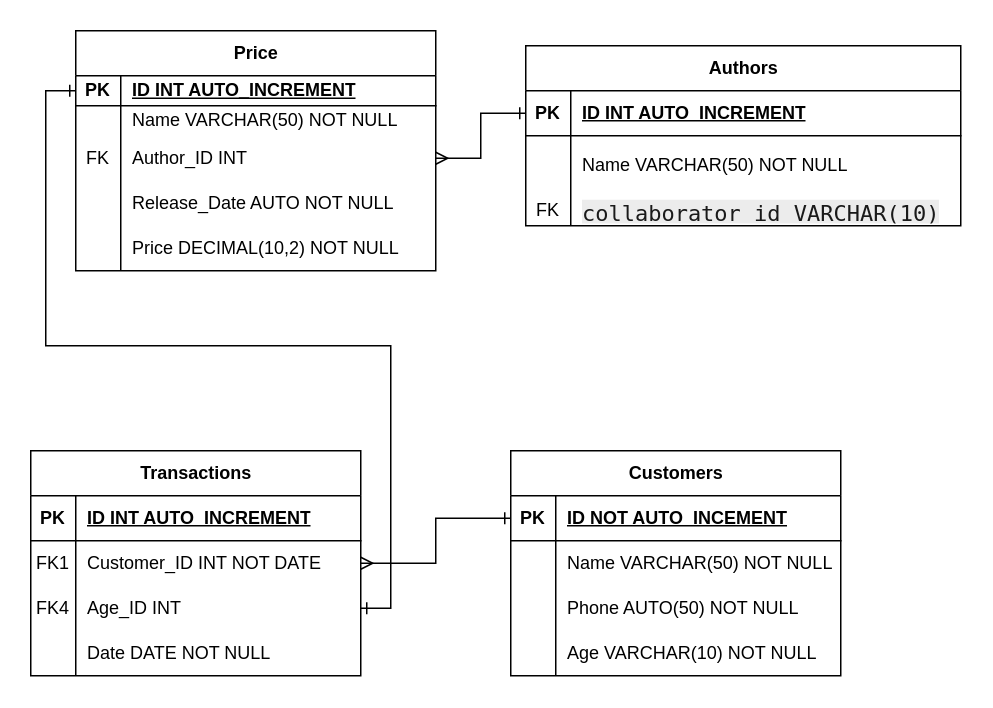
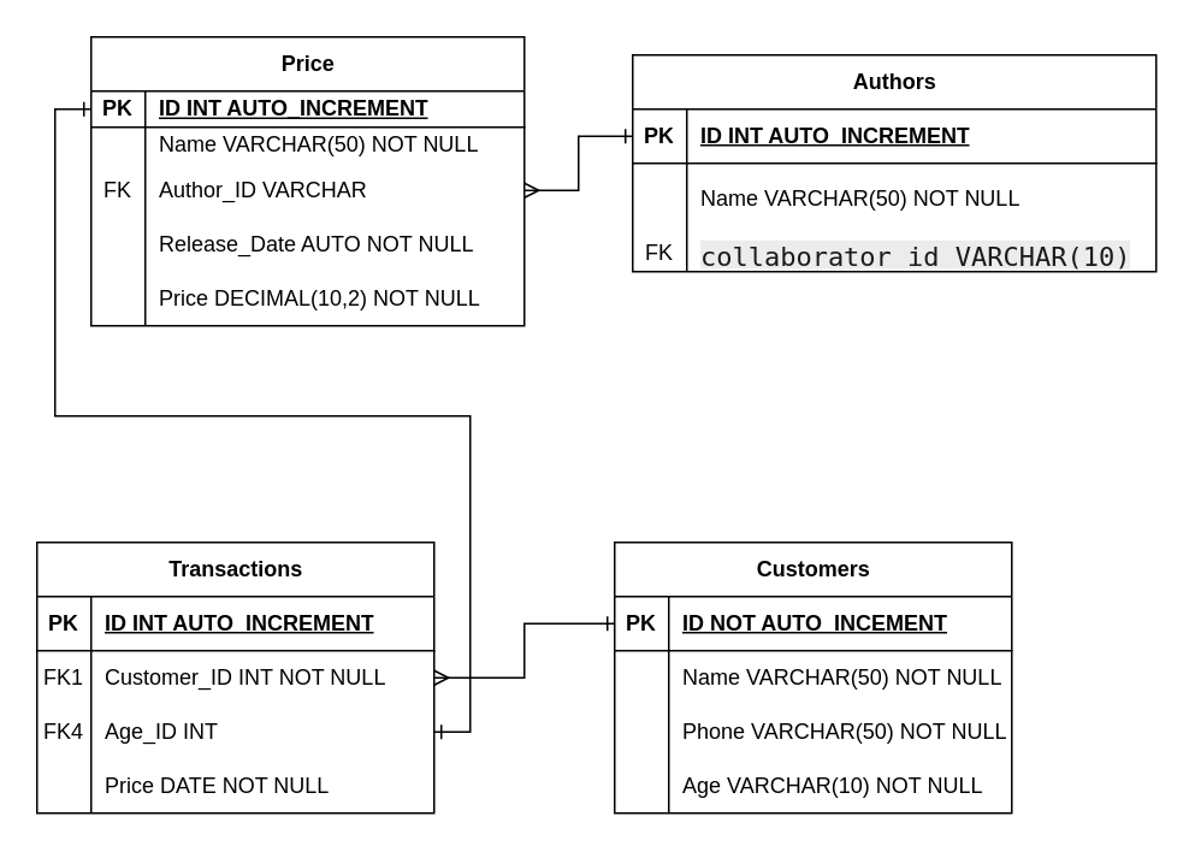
  <mxCell id="0" />
  <mxCell id="1" parent="0" />
  <mxCell id="2" value="Price" style="shape=table;startSize=30;container=1;collapsible=1;childLayout=tableLayout;fixedRows=1;rowLines=0;fontStyle=1;align=center;resizeLast=1;html=1;" vertex="1" parent="1"><mxGeometry x="50" y="20" width="240" height="160" as="geometry" /></mxCell>
  <mxCell id="3" value="" style="shape=tableRow;horizontal=0;startSize=0;swimlaneHead=0;swimlaneBody=0;fillColor=none;collapsible=0;dropTarget=0;points=[[0,0.5],[1,0.5]];portConstraint=eastwest;top=0;left=0;right=0;bottom=1;" vertex="1" parent="2"><mxGeometry y="30" width="240" height="20" as="geometry" /></mxCell>
  <mxCell id="4" value="PK" style="shape=partialRectangle;connectable=0;fillColor=none;top=0;left=0;bottom=0;right=0;fontStyle=1;overflow=hidden;whiteSpace=wrap;html=1;" vertex="1" parent="3"><mxGeometry width="30" height="20" as="geometry"><mxRectangle width="30" height="20" as="alternateBounds" /></mxGeometry></mxCell>
  <mxCell id="5" value="ID INT AUTO_INCREMENT" style="shape=partialRectangle;connectable=0;fillColor=none;top=0;left=0;bottom=0;right=0;align=left;spacingLeft=6;fontStyle=5;overflow=hidden;whiteSpace=wrap;html=1;" vertex="1" parent="3"><mxGeometry x="30" width="210" height="20" as="geometry"><mxRectangle width="210" height="20" as="alternateBounds" /></mxGeometry></mxCell>
  <mxCell id="6" value="" style="shape=tableRow;horizontal=0;startSize=0;swimlaneHead=0;swimlaneBody=0;fillColor=none;collapsible=0;dropTarget=0;points=[[0,0.5],[1,0.5]];portConstraint=eastwest;top=0;left=0;right=0;bottom=0;" vertex="1" parent="2"><mxGeometry y="50" width="240" height="20" as="geometry" /></mxCell>
  <mxCell id="7" value="" style="shape=partialRectangle;connectable=0;fillColor=none;top=0;left=0;bottom=0;right=0;editable=1;overflow=hidden;whiteSpace=wrap;html=1;" vertex="1" parent="6"><mxGeometry width="30" height="20" as="geometry"><mxRectangle width="30" height="20" as="alternateBounds" /></mxGeometry></mxCell>
  <mxCell id="8" value="Name VARCHAR(50) NOT NULL" style="shape=partialRectangle;connectable=0;fillColor=none;top=0;left=0;bottom=0;right=0;align=left;spacingLeft=6;overflow=hidden;whiteSpace=wrap;html=1;" vertex="1" parent="6"><mxGeometry x="30" width="210" height="20" as="geometry"><mxRectangle width="210" height="20" as="alternateBounds" /></mxGeometry></mxCell>
  <mxCell id="9" value="" style="shape=tableRow;horizontal=0;startSize=0;swimlaneHead=0;swimlaneBody=0;fillColor=none;collapsible=0;dropTarget=0;points=[[0,0.5],[1,0.5]];portConstraint=eastwest;top=0;left=0;right=0;bottom=0;" vertex="1" parent="2"><mxGeometry y="70" width="240" height="30" as="geometry" /></mxCell>
  <mxCell id="10" value="FK" style="shape=partialRectangle;connectable=0;fillColor=none;top=0;left=0;bottom=0;right=0;editable=1;overflow=hidden;whiteSpace=wrap;html=1;" vertex="1" parent="9"><mxGeometry width="30" height="30" as="geometry"><mxRectangle width="30" height="30" as="alternateBounds" /></mxGeometry></mxCell>
- <mxCell id="11" value="Author_ID INT" style="shape=partialRectangle;connectable=0;fillColor=none;top=0;left=0;bottom=0;right=0;align=left;spacingLeft=6;overflow=hidden;whiteSpace=wrap;html=1;" vertex="1" parent="9"><mxGeometry x="30" width="210" height="30" as="geometry"><mxRectangle width="210" height="30" as="alternateBounds" /></mxGeometry></mxCell>
+ <mxCell id="11" value="Author_ID VARCHAR" style="shape=partialRectangle;connectable=0;fillColor=none;top=0;left=0;bottom=0;right=0;align=left;spacingLeft=6;overflow=hidden;whiteSpace=wrap;html=1;" vertex="1" parent="9"><mxGeometry x="30" width="210" height="30" as="geometry"><mxRectangle width="210" height="30" as="alternateBounds" /></mxGeometry></mxCell>
  <mxCell id="12" value="" style="shape=tableRow;horizontal=0;startSize=0;swimlaneHead=0;swimlaneBody=0;fillColor=none;collapsible=0;dropTarget=0;points=[[0,0.5],[1,0.5]];portConstraint=eastwest;top=0;left=0;right=0;bottom=0;" vertex="1" parent="2"><mxGeometry y="100" width="240" height="30" as="geometry" /></mxCell>
  <mxCell id="13" value="" style="shape=partialRectangle;connectable=0;fillColor=none;top=0;left=0;bottom=0;right=0;editable=1;overflow=hidden;whiteSpace=wrap;html=1;" vertex="1" parent="12"><mxGeometry width="30" height="30" as="geometry"><mxRectangle width="30" height="30" as="alternateBounds" /></mxGeometry></mxCell>
  <mxCell id="14" value="Release_Date AUTO NOT NULL" style="shape=partialRectangle;connectable=0;fillColor=none;top=0;left=0;bottom=0;right=0;align=left;spacingLeft=6;overflow=hidden;whiteSpace=wrap;html=1;" vertex="1" parent="12"><mxGeometry x="30" width="210" height="30" as="geometry"><mxRectangle width="210" height="30" as="alternateBounds" /></mxGeometry></mxCell>
  <mxCell id="15" style="shape=tableRow;horizontal=0;startSize=0;swimlaneHead=0;swimlaneBody=0;fillColor=none;collapsible=0;dropTarget=0;points=[[0,0.5],[1,0.5]];portConstraint=eastwest;top=0;left=0;right=0;bottom=0;" vertex="1" parent="2"><mxGeometry y="130" width="240" height="30" as="geometry" /></mxCell>
  <mxCell id="16" style="shape=partialRectangle;connectable=0;fillColor=none;top=0;left=0;bottom=0;right=0;editable=1;overflow=hidden;whiteSpace=wrap;html=1;" vertex="1" parent="15"><mxGeometry width="30" height="30" as="geometry"><mxRectangle width="30" height="30" as="alternateBounds" /></mxGeometry></mxCell>
  <mxCell id="17" value="Price DECIMAL(10,2) NOT NULL" style="shape=partialRectangle;connectable=0;fillColor=none;top=0;left=0;bottom=0;right=0;align=left;spacingLeft=6;overflow=hidden;whiteSpace=wrap;html=1;" vertex="1" parent="15"><mxGeometry x="30" width="210" height="30" as="geometry"><mxRectangle width="210" height="30" as="alternateBounds" /></mxGeometry></mxCell>
  <mxCell id="18" value="Transactions" style="shape=table;startSize=30;container=1;collapsible=1;childLayout=tableLayout;fixedRows=1;rowLines=0;fontStyle=1;align=center;resizeLast=1;html=1;" vertex="1" parent="1"><mxGeometry x="20" y="300" width="220" height="150" as="geometry" /></mxCell>
  <mxCell id="19" value="" style="shape=tableRow;horizontal=0;startSize=0;swimlaneHead=0;swimlaneBody=0;fillColor=none;collapsible=0;dropTarget=0;points=[[0,0.5],[1,0.5]];portConstraint=eastwest;top=0;left=0;right=0;bottom=1;" vertex="1" parent="18"><mxGeometry y="30" width="220" height="30" as="geometry" /></mxCell>
  <mxCell id="20" value="PK" style="shape=partialRectangle;connectable=0;fillColor=none;top=0;left=0;bottom=0;right=0;fontStyle=1;overflow=hidden;whiteSpace=wrap;html=1;" vertex="1" parent="19"><mxGeometry width="30" height="30" as="geometry"><mxRectangle width="30" height="30" as="alternateBounds" /></mxGeometry></mxCell>
  <mxCell id="21" value="ID INT AUTO_INCREMENT" style="shape=partialRectangle;connectable=0;fillColor=none;top=0;left=0;bottom=0;right=0;align=left;spacingLeft=6;fontStyle=5;overflow=hidden;whiteSpace=wrap;html=1;" vertex="1" parent="19"><mxGeometry x="30" width="190" height="30" as="geometry"><mxRectangle width="190" height="30" as="alternateBounds" /></mxGeometry></mxCell>
  <mxCell id="22" value="" style="shape=tableRow;horizontal=0;startSize=0;swimlaneHead=0;swimlaneBody=0;fillColor=none;collapsible=0;dropTarget=0;points=[[0,0.5],[1,0.5]];portConstraint=eastwest;top=0;left=0;right=0;bottom=0;" vertex="1" parent="18"><mxGeometry y="60" width="220" height="30" as="geometry" /></mxCell>
  <mxCell id="23" value="FK1" style="shape=partialRectangle;connectable=0;fillColor=none;top=0;left=0;bottom=0;right=0;editable=1;overflow=hidden;whiteSpace=wrap;html=1;" vertex="1" parent="22"><mxGeometry width="30" height="30" as="geometry"><mxRectangle width="30" height="30" as="alternateBounds" /></mxGeometry></mxCell>
- <mxCell id="24" value="Customer_ID INT NOT DATE" style="shape=partialRectangle;connectable=0;fillColor=none;top=0;left=0;bottom=0;right=0;align=left;spacingLeft=6;overflow=hidden;whiteSpace=wrap;html=1;" vertex="1" parent="22"><mxGeometry x="30" width="190" height="30" as="geometry"><mxRectangle width="190" height="30" as="alternateBounds" /></mxGeometry></mxCell>
+ <mxCell id="24" value="Customer_ID INT NOT NULL" style="shape=partialRectangle;connectable=0;fillColor=none;top=0;left=0;bottom=0;right=0;align=left;spacingLeft=6;overflow=hidden;whiteSpace=wrap;html=1;" vertex="1" parent="22"><mxGeometry x="30" width="190" height="30" as="geometry"><mxRectangle width="190" height="30" as="alternateBounds" /></mxGeometry></mxCell>
  <mxCell id="25" value="" style="shape=tableRow;horizontal=0;startSize=0;swimlaneHead=0;swimlaneBody=0;fillColor=none;collapsible=0;dropTarget=0;points=[[0,0.5],[1,0.5]];portConstraint=eastwest;top=0;left=0;right=0;bottom=0;" vertex="1" parent="18"><mxGeometry y="90" width="220" height="30" as="geometry" /></mxCell>
  <mxCell id="26" value="FK4" style="shape=partialRectangle;connectable=0;fillColor=none;top=0;left=0;bottom=0;right=0;editable=1;overflow=hidden;whiteSpace=wrap;html=1;" vertex="1" parent="25"><mxGeometry width="30" height="30" as="geometry"><mxRectangle width="30" height="30" as="alternateBounds" /></mxGeometry></mxCell>
  <mxCell id="27" value="Age_ID INT&amp;nbsp;" style="shape=partialRectangle;connectable=0;fillColor=none;top=0;left=0;bottom=0;right=0;align=left;spacingLeft=6;overflow=hidden;whiteSpace=wrap;html=1;" vertex="1" parent="25"><mxGeometry x="30" width="190" height="30" as="geometry"><mxRectangle width="190" height="30" as="alternateBounds" /></mxGeometry></mxCell>
  <mxCell id="28" value="" style="shape=tableRow;horizontal=0;startSize=0;swimlaneHead=0;swimlaneBody=0;fillColor=none;collapsible=0;dropTarget=0;points=[[0,0.5],[1,0.5]];portConstraint=eastwest;top=0;left=0;right=0;bottom=0;" vertex="1" parent="18"><mxGeometry y="120" width="220" height="30" as="geometry" /></mxCell>
  <mxCell id="29" value="" style="shape=partialRectangle;connectable=0;fillColor=none;top=0;left=0;bottom=0;right=0;editable=1;overflow=hidden;whiteSpace=wrap;html=1;" vertex="1" parent="28"><mxGeometry width="30" height="30" as="geometry"><mxRectangle width="30" height="30" as="alternateBounds" /></mxGeometry></mxCell>
- <mxCell id="30" value="Date DATE NOT NULL" style="shape=partialRectangle;connectable=0;fillColor=none;top=0;left=0;bottom=0;right=0;align=left;spacingLeft=6;overflow=hidden;whiteSpace=wrap;html=1;" vertex="1" parent="28"><mxGeometry x="30" width="190" height="30" as="geometry"><mxRectangle width="190" height="30" as="alternateBounds" /></mxGeometry></mxCell>
+ <mxCell id="30" value="Price DATE NOT NULL" style="shape=partialRectangle;connectable=0;fillColor=none;top=0;left=0;bottom=0;right=0;align=left;spacingLeft=6;overflow=hidden;whiteSpace=wrap;html=1;" vertex="1" parent="28"><mxGeometry x="30" width="190" height="30" as="geometry"><mxRectangle width="190" height="30" as="alternateBounds" /></mxGeometry></mxCell>
  <mxCell id="31" value="Authors" style="shape=table;startSize=30;container=1;collapsible=1;childLayout=tableLayout;fixedRows=1;rowLines=0;fontStyle=1;align=center;resizeLast=1;html=1;" vertex="1" parent="1"><mxGeometry x="350" y="30" width="290" height="120" as="geometry" /></mxCell>
  <mxCell id="32" value="" style="shape=tableRow;horizontal=0;startSize=0;swimlaneHead=0;swimlaneBody=0;fillColor=none;collapsible=0;dropTarget=0;points=[[0,0.5],[1,0.5]];portConstraint=eastwest;top=0;left=0;right=0;bottom=1;" vertex="1" parent="31"><mxGeometry y="30" width="290" height="30" as="geometry" /></mxCell>
  <mxCell id="33" value="PK" style="shape=partialRectangle;connectable=0;fillColor=none;top=0;left=0;bottom=0;right=0;fontStyle=1;overflow=hidden;whiteSpace=wrap;html=1;" vertex="1" parent="32"><mxGeometry width="30" height="30" as="geometry"><mxRectangle width="30" height="30" as="alternateBounds" /></mxGeometry></mxCell>
  <mxCell id="34" value="ID INT AUTO_INCREMENT" style="shape=partialRectangle;connectable=0;fillColor=none;top=0;left=0;bottom=0;right=0;align=left;spacingLeft=6;fontStyle=5;overflow=hidden;whiteSpace=wrap;html=1;" vertex="1" parent="32"><mxGeometry x="30" width="260" height="30" as="geometry"><mxRectangle width="260" height="30" as="alternateBounds" /></mxGeometry></mxCell>
  <mxCell id="35" value="" style="shape=tableRow;horizontal=0;startSize=0;swimlaneHead=0;swimlaneBody=0;fillColor=none;collapsible=0;dropTarget=0;points=[[0,0.5],[1,0.5]];portConstraint=eastwest;top=0;left=0;right=0;bottom=0;" vertex="1" parent="31"><mxGeometry y="60" width="290" height="40" as="geometry" /></mxCell>
  <mxCell id="36" value="" style="shape=partialRectangle;connectable=0;fillColor=none;top=0;left=0;bottom=0;right=0;editable=1;overflow=hidden;whiteSpace=wrap;html=1;" vertex="1" parent="35"><mxGeometry width="30" height="40" as="geometry"><mxRectangle width="30" height="40" as="alternateBounds" /></mxGeometry></mxCell>
  <mxCell id="37" value="Name VARCHAR(50) NOT NULL" style="shape=partialRectangle;connectable=0;fillColor=none;top=0;left=0;bottom=0;right=0;align=left;spacingLeft=6;overflow=hidden;whiteSpace=wrap;html=1;" vertex="1" parent="35"><mxGeometry x="30" width="260" height="40" as="geometry"><mxRectangle width="260" height="40" as="alternateBounds" /></mxGeometry></mxCell>
  <mxCell id="38" value="" style="shape=tableRow;horizontal=0;startSize=0;swimlaneHead=0;swimlaneBody=0;fillColor=none;collapsible=0;dropTarget=0;points=[[0,0.5],[1,0.5]];portConstraint=eastwest;top=0;left=0;right=0;bottom=0;" vertex="1" parent="31"><mxGeometry y="100" width="290" height="20" as="geometry" /></mxCell>
  <mxCell id="39" value="FK" style="shape=partialRectangle;connectable=0;fillColor=none;top=0;left=0;bottom=0;right=0;editable=1;overflow=hidden;whiteSpace=wrap;html=1;" vertex="1" parent="38"><mxGeometry width="30" height="20" as="geometry"><mxRectangle width="30" height="20" as="alternateBounds" /></mxGeometry></mxCell>
  <mxCell id="40" value="&lt;span style=&quot;color: rgb(26, 26, 26); font-family: monospace, serif; font-size: 14.667px; background-color: rgb(236, 236, 236);&quot;&gt;collaborator_id VARCHAR(10) NULL&lt;/span&gt;" style="shape=partialRectangle;connectable=0;fillColor=none;top=0;left=0;bottom=0;right=0;align=left;spacingLeft=6;overflow=hidden;whiteSpace=wrap;html=1;" vertex="1" parent="38"><mxGeometry x="30" width="260" height="20" as="geometry"><mxRectangle width="260" height="20" as="alternateBounds" /></mxGeometry></mxCell>
  <mxCell id="41" value="Customers" style="shape=table;startSize=30;container=1;collapsible=1;childLayout=tableLayout;fixedRows=1;rowLines=0;fontStyle=1;align=center;resizeLast=1;html=1;" vertex="1" parent="1"><mxGeometry x="340" y="300" width="220" height="150" as="geometry" /></mxCell>
  <mxCell id="42" value="" style="shape=tableRow;horizontal=0;startSize=0;swimlaneHead=0;swimlaneBody=0;fillColor=none;collapsible=0;dropTarget=0;points=[[0,0.5],[1,0.5]];portConstraint=eastwest;top=0;left=0;right=0;bottom=1;" vertex="1" parent="41"><mxGeometry y="30" width="220" height="30" as="geometry" /></mxCell>
  <mxCell id="43" value="PK" style="shape=partialRectangle;connectable=0;fillColor=none;top=0;left=0;bottom=0;right=0;fontStyle=1;overflow=hidden;whiteSpace=wrap;html=1;" vertex="1" parent="42"><mxGeometry width="30" height="30" as="geometry"><mxRectangle width="30" height="30" as="alternateBounds" /></mxGeometry></mxCell>
  <mxCell id="44" value="ID NOT AUTO_INCEMENT" style="shape=partialRectangle;connectable=0;fillColor=none;top=0;left=0;bottom=0;right=0;align=left;spacingLeft=6;fontStyle=5;overflow=hidden;whiteSpace=wrap;html=1;" vertex="1" parent="42"><mxGeometry x="30" width="190" height="30" as="geometry"><mxRectangle width="190" height="30" as="alternateBounds" /></mxGeometry></mxCell>
  <mxCell id="45" value="" style="shape=tableRow;horizontal=0;startSize=0;swimlaneHead=0;swimlaneBody=0;fillColor=none;collapsible=0;dropTarget=0;points=[[0,0.5],[1,0.5]];portConstraint=eastwest;top=0;left=0;right=0;bottom=0;" vertex="1" parent="41"><mxGeometry y="60" width="220" height="30" as="geometry" /></mxCell>
  <mxCell id="46" value="" style="shape=partialRectangle;connectable=0;fillColor=none;top=0;left=0;bottom=0;right=0;editable=1;overflow=hidden;whiteSpace=wrap;html=1;" vertex="1" parent="45"><mxGeometry width="30" height="30" as="geometry"><mxRectangle width="30" height="30" as="alternateBounds" /></mxGeometry></mxCell>
  <mxCell id="47" value="Name VARCHAR(50) NOT NULL" style="shape=partialRectangle;connectable=0;fillColor=none;top=0;left=0;bottom=0;right=0;align=left;spacingLeft=6;overflow=hidden;whiteSpace=wrap;html=1;" vertex="1" parent="45"><mxGeometry x="30" width="190" height="30" as="geometry"><mxRectangle width="190" height="30" as="alternateBounds" /></mxGeometry></mxCell>
  <mxCell id="48" value="" style="shape=tableRow;horizontal=0;startSize=0;swimlaneHead=0;swimlaneBody=0;fillColor=none;collapsible=0;dropTarget=0;points=[[0,0.5],[1,0.5]];portConstraint=eastwest;top=0;left=0;right=0;bottom=0;" vertex="1" parent="41"><mxGeometry y="90" width="220" height="30" as="geometry" /></mxCell>
  <mxCell id="49" value="" style="shape=partialRectangle;connectable=0;fillColor=none;top=0;left=0;bottom=0;right=0;editable=1;overflow=hidden;whiteSpace=wrap;html=1;" vertex="1" parent="48"><mxGeometry width="30" height="30" as="geometry"><mxRectangle width="30" height="30" as="alternateBounds" /></mxGeometry></mxCell>
- <mxCell id="50" value="Phone AUTO(50) NOT NULL" style="shape=partialRectangle;connectable=0;fillColor=none;top=0;left=0;bottom=0;right=0;align=left;spacingLeft=6;overflow=hidden;whiteSpace=wrap;html=1;" vertex="1" parent="48"><mxGeometry x="30" width="190" height="30" as="geometry"><mxRectangle width="190" height="30" as="alternateBounds" /></mxGeometry></mxCell>
+ <mxCell id="50" value="Phone VARCHAR(50) NOT NULL" style="shape=partialRectangle;connectable=0;fillColor=none;top=0;left=0;bottom=0;right=0;align=left;spacingLeft=6;overflow=hidden;whiteSpace=wrap;html=1;" vertex="1" parent="48"><mxGeometry x="30" width="190" height="30" as="geometry"><mxRectangle width="190" height="30" as="alternateBounds" /></mxGeometry></mxCell>
  <mxCell id="51" value="" style="shape=tableRow;horizontal=0;startSize=0;swimlaneHead=0;swimlaneBody=0;fillColor=none;collapsible=0;dropTarget=0;points=[[0,0.5],[1,0.5]];portConstraint=eastwest;top=0;left=0;right=0;bottom=0;" vertex="1" parent="41"><mxGeometry y="120" width="220" height="30" as="geometry" /></mxCell>
  <mxCell id="52" value="" style="shape=partialRectangle;connectable=0;fillColor=none;top=0;left=0;bottom=0;right=0;editable=1;overflow=hidden;whiteSpace=wrap;html=1;" vertex="1" parent="51"><mxGeometry width="30" height="30" as="geometry"><mxRectangle width="30" height="30" as="alternateBounds" /></mxGeometry></mxCell>
  <mxCell id="53" value="Age VARCHAR(10) NOT NULL" style="shape=partialRectangle;connectable=0;fillColor=none;top=0;left=0;bottom=0;right=0;align=left;spacingLeft=6;overflow=hidden;whiteSpace=wrap;html=1;" vertex="1" parent="51"><mxGeometry x="30" width="190" height="30" as="geometry"><mxRectangle width="190" height="30" as="alternateBounds" /></mxGeometry></mxCell>
  <mxCell id="54" style="edgeStyle=orthogonalEdgeStyle;rounded=0;orthogonalLoop=1;jettySize=auto;html=1;startArrow=ERone;startFill=0;endArrow=ERmany;endFill=0;" edge="1" parent="1" source="32" target="9"><mxGeometry relative="1" as="geometry" /></mxCell>
  <mxCell id="55" style="edgeStyle=orthogonalEdgeStyle;rounded=0;orthogonalLoop=1;jettySize=auto;html=1;startArrow=ERone;startFill=0;endArrow=ERone;endFill=0;" edge="1" parent="1" source="3" target="25"><mxGeometry relative="1" as="geometry" /></mxCell>
  <mxCell id="56" style="edgeStyle=orthogonalEdgeStyle;rounded=0;orthogonalLoop=1;jettySize=auto;html=1;startArrow=ERone;startFill=0;endArrow=ERmany;endFill=0;" edge="1" parent="1" source="42" target="22"><mxGeometry relative="1" as="geometry" /></mxCell>
